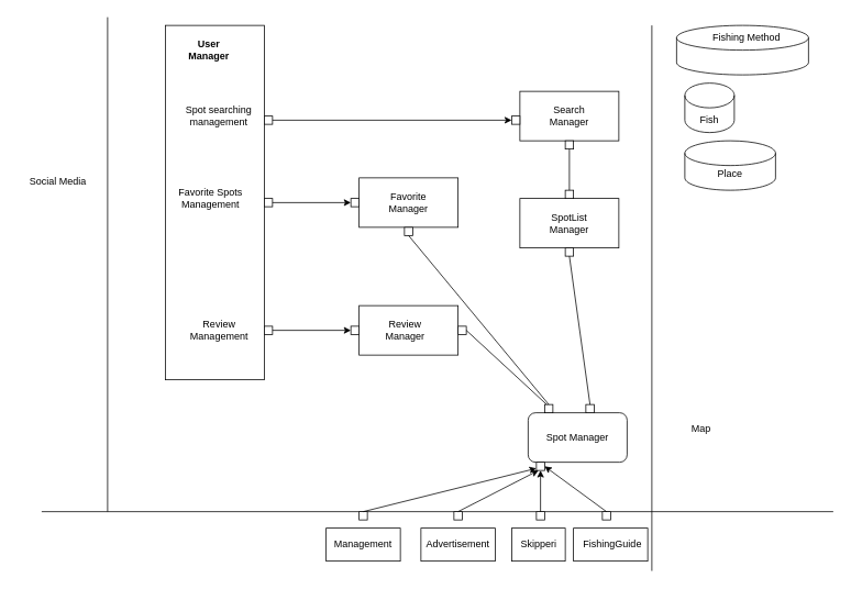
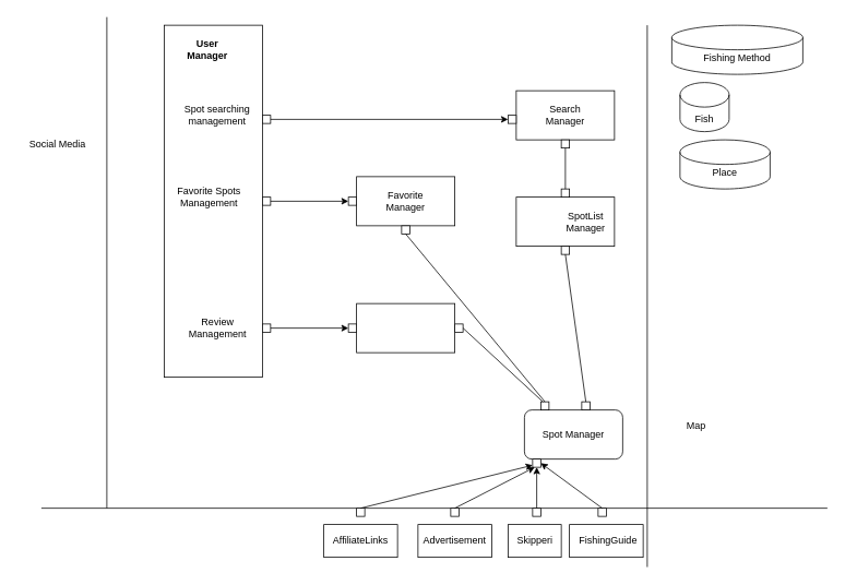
  <mxCell id="0" />
  <mxCell id="1" parent="0" />
  <mxCell id="2" value="" style="rounded=0;whiteSpace=wrap;html=1;" parent="1" vertex="1"><mxGeometry x="695" y="640" width="90" height="40" as="geometry" /></mxCell>
  <mxCell id="3" value="" style="rounded=0;whiteSpace=wrap;html=1;" parent="1" vertex="1"><mxGeometry x="620" y="640" width="65" height="40" as="geometry" /></mxCell>
  <mxCell id="4" value="" style="rounded=0;whiteSpace=wrap;html=1;" parent="1" vertex="1"><mxGeometry x="510" y="640" width="90" height="40" as="geometry" /></mxCell>
  <mxCell id="5" value="" style="rounded=0;whiteSpace=wrap;html=1;" parent="1" vertex="1"><mxGeometry x="395" y="640" width="90" height="40" as="geometry" /></mxCell>
  <mxCell id="6" value="" style="rounded=0;whiteSpace=wrap;html=1;" parent="1" vertex="1"><mxGeometry x="200" width="120" height="430" as="geometry" y="30" /></mxCell>
  <mxCell id="7" value="" style="rounded=0;whiteSpace=wrap;html=1;" parent="1" vertex="1"><mxGeometry x="630" y="110" width="120" height="60" as="geometry" /></mxCell>
  <mxCell id="8" value="" style="rounded=0;whiteSpace=wrap;html=1;" parent="1" vertex="1"><mxGeometry x="630" y="240" width="120" height="60" as="geometry" /></mxCell>
  <mxCell id="9" value="" style="rounded=0;whiteSpace=wrap;html=1;" parent="1" vertex="1"><mxGeometry x="435" y="370" width="120" height="60" as="geometry" /></mxCell>
  <mxCell id="10" value="" style="rounded=0;whiteSpace=wrap;html=1;" parent="1" vertex="1"><mxGeometry x="435" y="215" width="120" height="60" as="geometry" /></mxCell>
  <mxCell id="11" value="Spot Manager" style="whiteSpace=wrap;html=1;rounded=1;" parent="1" vertex="1"><mxGeometry x="640" y="500" width="120" height="60" as="geometry" /></mxCell>
  <mxCell id="12" value="&lt;b&gt;User Manager&lt;/b&gt;" style="text;html=1;strokeColor=none;fillColor=none;align=center;verticalAlign=middle;whiteSpace=wrap;rounded=0;" parent="1" vertex="1"><mxGeometry x="220" y="50" width="66" height="20" as="geometry" /></mxCell>
  <mxCell id="13" value="Search Manager" style="text;html=1;strokeColor=none;fillColor=none;align=center;verticalAlign=middle;whiteSpace=wrap;rounded=0;" parent="1" vertex="1"><mxGeometry x="670" y="130" width="40" height="20" as="geometry" /></mxCell>
- <mxCell id="14" value="SpotList Manager" style="text;html=1;strokeColor=none;fillColor=none;align=center;verticalAlign=middle;whiteSpace=wrap;rounded=0;" parent="1" vertex="1"><mxGeometry x="670" y="260" width="40" height="20" as="geometry" /></mxCell>
+ <mxCell id="14" value="SpotList Manager" style="text;html=1;strokeColor=none;fillColor=none;align=center;verticalAlign=middle;whiteSpace=wrap;rounded=0;" parent="1" vertex="1"><mxGeometry x="695" y="260" width="40" height="20" as="geometry" /></mxCell>
  <mxCell id="15" value="Spot searching management" style="text;html=1;strokeColor=none;fillColor=none;align=center;verticalAlign=middle;whiteSpace=wrap;rounded=0;" parent="1" vertex="1"><mxGeometry x="190" y="120" width="150" height="40" as="geometry" /></mxCell>
  <mxCell id="16" value="" style="whiteSpace=wrap;html=1;aspect=fixed;" parent="1" vertex="1"><mxGeometry x="320" y="140" width="10" height="10" as="geometry" /></mxCell>
  <mxCell id="17" value="" style="endArrow=classic;html=1;exitX=1;exitY=0.5;exitDx=0;exitDy=0;entryX=0;entryY=0.5;entryDx=0;entryDy=0;" parent="1" source="16" target="18" edge="1"><mxGeometry width="50" height="50" relative="1" as="geometry"><mxPoint x="360" y="200" as="sourcePoint" /><mxPoint x="400" y="145" as="targetPoint" /></mxGeometry></mxCell>
  <mxCell id="18" value="" style="whiteSpace=wrap;html=1;aspect=fixed;" parent="1" vertex="1"><mxGeometry x="620" y="140" width="10" height="10" as="geometry" /></mxCell>
  <mxCell id="19" value="" style="shape=cylinder3;whiteSpace=wrap;html=1;boundedLbl=1;backgroundOutline=1;size=15;" parent="1" vertex="1"><mxGeometry x="830" y="100" width="60" height="60" as="geometry" /></mxCell>
  <mxCell id="20" value="Fish" style="text;html=1;strokeColor=none;fillColor=none;align=center;verticalAlign=middle;whiteSpace=wrap;rounded=0;" parent="1" vertex="1"><mxGeometry x="840" y="135" width="40" height="20" as="geometry" /></mxCell>
  <mxCell id="21" value="" style="shape=cylinder3;whiteSpace=wrap;html=1;boundedLbl=1;backgroundOutline=1;size=15;" parent="1" vertex="1"><mxGeometry x="820" width="160" height="60" as="geometry" y="30" /></mxCell>
- <mxCell id="22" value="Fishing Method" style="text;html=1;strokeColor=none;fillColor=none;align=center;verticalAlign=middle;whiteSpace=wrap;rounded=0;" parent="1" vertex="1"><mxGeometry x="840" y="35" width="130" height="20" as="geometry" /></mxCell>
+ <mxCell id="22" value="Fishing Method" style="text;html=1;strokeColor=none;fillColor=none;align=center;verticalAlign=middle;whiteSpace=wrap;rounded=0;" parent="1" vertex="1"><mxGeometry x="835" y="60" width="130" height="20" as="geometry" /></mxCell>
  <mxCell id="23" value="" style="shape=cylinder3;whiteSpace=wrap;html=1;boundedLbl=1;backgroundOutline=1;size=15;" parent="1" vertex="1"><mxGeometry x="830" y="170" width="110" height="60" as="geometry" /></mxCell>
  <mxCell id="24" value="Place" style="text;html=1;strokeColor=none;fillColor=none;align=center;verticalAlign=middle;whiteSpace=wrap;rounded=0;" parent="1" vertex="1"><mxGeometry x="865" y="200" width="40" height="20" as="geometry" /></mxCell>
  <mxCell id="25" value="" style="whiteSpace=wrap;html=1;aspect=fixed;" parent="1" vertex="1"><mxGeometry x="685" y="170" width="10" height="10" as="geometry" /></mxCell>
  <mxCell id="26" value="" style="whiteSpace=wrap;html=1;aspect=fixed;" parent="1" vertex="1"><mxGeometry x="685" y="230" width="10" height="10" as="geometry" /></mxCell>
  <mxCell id="27" value="" style="endArrow=none;html=1;entryX=0.5;entryY=1;entryDx=0;entryDy=0;exitX=0.5;exitY=0;exitDx=0;exitDy=0;" parent="1" source="26" target="25" edge="1"><mxGeometry width="50" height="50" relative="1" as="geometry"><mxPoint x="750" y="190" as="sourcePoint" /><mxPoint x="700" y="180" as="targetPoint" /></mxGeometry></mxCell>
  <mxCell id="28" value="" style="whiteSpace=wrap;html=1;aspect=fixed;" parent="1" vertex="1"><mxGeometry x="685" y="300" width="10" height="10" as="geometry" /></mxCell>
  <mxCell id="29" value="" style="whiteSpace=wrap;html=1;aspect=fixed;" parent="1" vertex="1"><mxGeometry x="710" y="490" width="10" height="10" as="geometry" /></mxCell>
  <mxCell id="30" value="" style="endArrow=none;html=1;entryX=0.5;entryY=0;entryDx=0;entryDy=0;exitX=0.5;exitY=1;exitDx=0;exitDy=0;" parent="1" source="28" target="29" edge="1"><mxGeometry width="50" height="50" relative="1" as="geometry"><mxPoint x="700" y="240" as="sourcePoint" /><mxPoint x="700" y="190" as="targetPoint" /></mxGeometry></mxCell>
  <mxCell id="31" value="Favorite Spots Management" style="text;html=1;strokeColor=none;fillColor=none;align=center;verticalAlign=middle;whiteSpace=wrap;rounded=0;" parent="1" vertex="1"><mxGeometry x="200" y="230" width="110" height="20" as="geometry" /></mxCell>
  <mxCell id="32" value="" style="whiteSpace=wrap;html=1;aspect=fixed;" parent="1" vertex="1"><mxGeometry x="320" y="240" width="10" height="10" as="geometry" /></mxCell>
  <mxCell id="33" value="" style="endArrow=classic;html=1;exitX=1;exitY=0.5;exitDx=0;exitDy=0;entryX=0;entryY=0.5;entryDx=0;entryDy=0;" parent="1" source="32" target="35" edge="1"><mxGeometry width="50" height="50" relative="1" as="geometry"><mxPoint x="530" y="250" as="sourcePoint" /><mxPoint x="402.5" y="150" as="targetPoint" /></mxGeometry></mxCell>
  <mxCell id="34" value="Favorite Manager" style="text;html=1;strokeColor=none;fillColor=none;align=center;verticalAlign=middle;whiteSpace=wrap;rounded=0;" parent="1" vertex="1"><mxGeometry x="460" y="235" width="70" height="20" as="geometry" /></mxCell>
  <mxCell id="35" value="" style="whiteSpace=wrap;html=1;aspect=fixed;" parent="1" vertex="1"><mxGeometry x="425" y="240" width="10" height="10" as="geometry" /></mxCell>
  <mxCell id="36" value="" style="whiteSpace=wrap;html=1;aspect=fixed;" parent="1" vertex="1"><mxGeometry x="490" y="275" width="10" height="10" as="geometry" /></mxCell>
  <mxCell id="37" value="" style="whiteSpace=wrap;html=1;aspect=fixed;" parent="1" vertex="1"><mxGeometry x="660" y="490" width="10" height="10" as="geometry" /></mxCell>
  <mxCell id="38" value="" style="endArrow=none;html=1;exitX=0.5;exitY=1;exitDx=0;exitDy=0;entryX=0.5;entryY=0;entryDx=0;entryDy=0;" parent="1" source="36" target="37" edge="1"><mxGeometry width="50" height="50" relative="1" as="geometry"><mxPoint x="570" y="300" as="sourcePoint" /><mxPoint x="660" y="480" as="targetPoint" /></mxGeometry></mxCell>
  <mxCell id="39" value="" style="whiteSpace=wrap;html=1;aspect=fixed;" parent="1" vertex="1"><mxGeometry x="320" y="395" width="10" height="10" as="geometry" /></mxCell>
  <mxCell id="40" value="" style="whiteSpace=wrap;html=1;aspect=fixed;" parent="1" vertex="1"><mxGeometry x="425" y="395" width="10" height="10" as="geometry" /></mxCell>
  <mxCell id="41" value="" style="endArrow=classic;html=1;exitX=1;exitY=0.5;exitDx=0;exitDy=0;entryX=0;entryY=0.5;entryDx=0;entryDy=0;" parent="1" source="39" target="40" edge="1"><mxGeometry width="50" height="50" relative="1" as="geometry"><mxPoint y="250" as="sourcePoint" x="370" /><mxPoint x="420" y="400" as="targetPoint" /></mxGeometry></mxCell>
  <mxCell id="42" value="" style="whiteSpace=wrap;html=1;aspect=fixed;" parent="1" vertex="1"><mxGeometry x="555" y="395" width="10" height="10" as="geometry" /></mxCell>
  <mxCell id="43" value="" style="endArrow=none;html=1;exitX=1;exitY=0.5;exitDx=0;exitDy=0;entryX=0.25;entryY=0;entryDx=0;entryDy=0;" parent="1" source="42" target="37" edge="1"><mxGeometry width="50" height="50" relative="1" as="geometry"><mxPoint x="570" y="400" as="sourcePoint" /><mxPoint x="620" y="410" as="targetPoint" /></mxGeometry></mxCell>
- <mxCell id="44" value="Review Manager" style="text;html=1;strokeColor=none;fillColor=none;align=center;verticalAlign=middle;whiteSpace=wrap;rounded=0;" parent="1" vertex="1"><mxGeometry x="471" y="390" width="40" height="20" as="geometry" /></mxCell>
  <mxCell id="45" value="Review Management" style="text;html=1;strokeColor=none;fillColor=none;align=center;verticalAlign=middle;whiteSpace=wrap;rounded=0;" parent="1" vertex="1"><mxGeometry x="232.5" y="390" width="65" height="20" as="geometry" /></mxCell>
  <mxCell id="46" value="" style="endArrow=none;html=1;" parent="1" edge="1"><mxGeometry width="50" height="50" relative="1" as="geometry"><mxPoint x="790" y="691.905" as="sourcePoint" /><mxPoint x="790" as="targetPoint" y="30" /></mxGeometry></mxCell>
  <mxCell id="47" value="" style="endArrow=none;html=1;" parent="1" edge="1"><mxGeometry width="50" height="50" relative="1" as="geometry"><mxPoint x="50" y="620" as="sourcePoint" /><mxPoint x="1010" y="620" as="targetPoint" /></mxGeometry></mxCell>
  <mxCell id="48" value="FishingGuide" style="text;html=1;strokeColor=none;fillColor=none;align=center;verticalAlign=middle;whiteSpace=wrap;rounded=0;" parent="1" vertex="1"><mxGeometry x="695" y="650" width="95" height="20" as="geometry" /></mxCell>
  <mxCell id="49" value="Skipperi" style="text;html=1;strokeColor=none;fillColor=none;align=center;verticalAlign=middle;whiteSpace=wrap;rounded=0;" parent="1" vertex="1"><mxGeometry x="632.5" y="650" width="40" height="20" as="geometry" /></mxCell>
  <mxCell id="50" value="Advertisement" style="text;html=1;strokeColor=none;fillColor=none;align=center;verticalAlign=middle;whiteSpace=wrap;rounded=0;" parent="1" vertex="1"><mxGeometry x="510" y="650" width="90" height="20" as="geometry" /></mxCell>
- <mxCell id="51" value="Management" style="text;html=1;strokeColor=none;fillColor=none;align=center;verticalAlign=middle;whiteSpace=wrap;rounded=0;" parent="1" vertex="1"><mxGeometry x="390" y="650" width="100" height="20" as="geometry" /></mxCell>
+ <mxCell id="51" value="AffiliateLinks" style="text;html=1;strokeColor=none;fillColor=none;align=center;verticalAlign=middle;whiteSpace=wrap;rounded=0;" parent="1" vertex="1"><mxGeometry x="390" y="650" width="100" height="20" as="geometry" /></mxCell>
  <mxCell id="52" value="" style="whiteSpace=wrap;html=1;aspect=fixed;" parent="1" vertex="1"><mxGeometry x="435" y="620" width="10" height="10" as="geometry" /></mxCell>
  <mxCell id="53" value="" style="whiteSpace=wrap;html=1;aspect=fixed;" parent="1" vertex="1"><mxGeometry x="730" y="620" width="10" height="10" as="geometry" /></mxCell>
  <mxCell id="54" value="" style="whiteSpace=wrap;html=1;aspect=fixed;" parent="1" vertex="1"><mxGeometry x="650" y="620" width="10" height="10" as="geometry" /></mxCell>
  <mxCell id="55" value="" style="whiteSpace=wrap;html=1;aspect=fixed;" parent="1" vertex="1"><mxGeometry x="550" y="620" width="10" height="10" as="geometry" /></mxCell>
  <mxCell id="56" value="" style="whiteSpace=wrap;html=1;aspect=fixed;" parent="1" vertex="1"><mxGeometry x="650" y="560" width="10" height="10" as="geometry" /></mxCell>
  <mxCell id="57" value="" style="endArrow=classic;html=1;entryX=0;entryY=0.75;entryDx=0;entryDy=0;exitX=0.5;exitY=0;exitDx=0;exitDy=0;" parent="1" source="52" target="56" edge="1"><mxGeometry width="50" height="50" relative="1" as="geometry"><mxPoint x="570" y="600" as="sourcePoint" /><mxPoint x="620" y="550" as="targetPoint" /></mxGeometry></mxCell>
  <mxCell id="58" value="" style="endArrow=classic;html=1;entryX=0.25;entryY=1;entryDx=0;entryDy=0;exitX=0.5;exitY=0;exitDx=0;exitDy=0;" parent="1" source="55" target="56" edge="1"><mxGeometry width="50" height="50" relative="1" as="geometry"><mxPoint x="450" y="630" as="sourcePoint" /><mxPoint x="660" y="577.5" as="targetPoint" /></mxGeometry></mxCell>
  <mxCell id="59" value="" style="endArrow=classic;html=1;exitX=0.5;exitY=0;exitDx=0;exitDy=0;entryX=0.5;entryY=1;entryDx=0;entryDy=0;" parent="1" source="54" target="56" edge="1"><mxGeometry width="50" height="50" relative="1" as="geometry"><mxPoint x="565" y="630" as="sourcePoint" /><mxPoint x="658" y="570" as="targetPoint" /></mxGeometry></mxCell>
  <mxCell id="60" value="" style="endArrow=classic;html=1;exitX=0.5;exitY=0;exitDx=0;exitDy=0;entryX=1;entryY=0.5;entryDx=0;entryDy=0;" parent="1" source="53" target="56" edge="1"><mxGeometry width="50" height="50" relative="1" as="geometry"><mxPoint x="738" y="620" as="sourcePoint" /><mxPoint x="665" y="570" as="targetPoint" /></mxGeometry></mxCell>
  <mxCell id="61" value="" style="endArrow=none;html=1;" parent="1" edge="1"><mxGeometry width="50" height="50" relative="1" as="geometry"><mxPoint x="130" y="620" as="sourcePoint" /><mxPoint x="130" y="20" as="targetPoint" /></mxGeometry></mxCell>
- <mxCell id="62" value="Social Media" style="text;html=1;strokeColor=none;fillColor=none;align=center;verticalAlign=middle;whiteSpace=wrap;rounded=0;" parent="1" vertex="1"><mxGeometry x="20" y="210" width="100" height="20" as="geometry" /></mxCell>
+ <mxCell id="62" value="Social Media" style="text;html=1;strokeColor=none;fillColor=none;align=center;verticalAlign=middle;whiteSpace=wrap;rounded=0;" parent="1" vertex="1"><mxGeometry x="20" y="165" width="100" height="20" as="geometry" /></mxCell>
  <mxCell id="63" value="Map" style="text;html=1;strokeColor=none;fillColor=none;align=center;verticalAlign=middle;whiteSpace=wrap;rounded=0;" parent="1" vertex="1"><mxGeometry x="830" y="510" width="40" height="20" as="geometry" /></mxCell>
